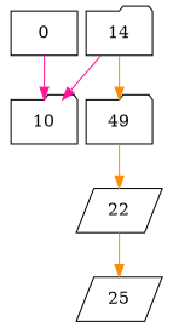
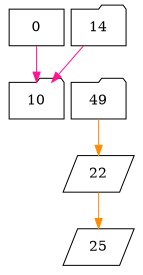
  digraph {
    nodesep=0.1
    node [fixedsize=false shape=folder]
    edge [color=darkorange]
    n1 [label=0 shape=box]
    n2 [label=10]
    n3 [label=14]
    n4 [label=49]
    n5 [label=22 shape=parallelogram]
    n6 [label=25 shape=parallelogram]
    n1 -> n2 [color=deeppink]
    n3 -> n2 [color=deeppink]
-   n3 -> n4
    n4 -> n5
    n5 -> n6
  }
